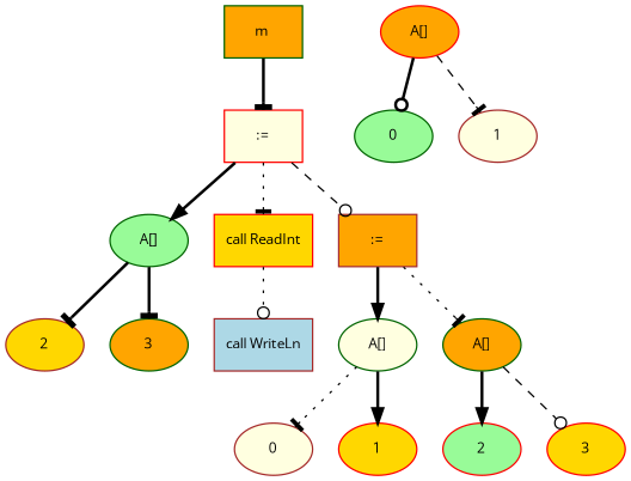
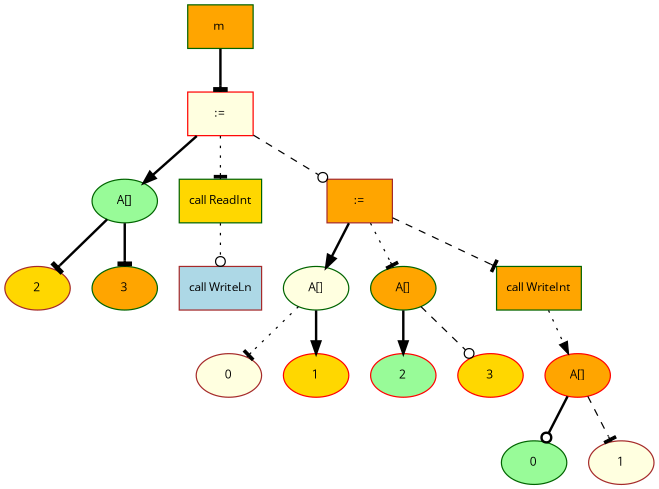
  digraph {
    fontname="Open Sans"
    fontsize=10
    node [color=darkgreen fillcolor=orange fontname="Open Sans" fontsize=10 shape=ellipse style=filled]
    edge [arrowhead=tee fontname="Open Sans" fontsize=10 style=bold]
    n1 [label="m " shape=box]
    n2 [color=red fillcolor=lightyellow label=":=" shape=box]
    n3 [fillcolor=palegreen label="A[]"]
-   n4 [color=red fillcolor=gold label="call ReadInt" shape=box]
+   n4 [fillcolor=gold label="call ReadInt" shape=box]
    n5 [color=brown label=":=" shape=box]
    n6 [color=brown fillcolor=gold label=2]
    n7 [label=3]
    n8 [color=brown fillcolor=lightblue label="call WriteLn" shape=box]
    n9 [fillcolor=lightyellow label="A[]"]
    n10 [label="A[]"]
+   n11 [label="call WriteInt" shape=box]
    n12 [color=brown fillcolor=lightyellow label=0]
    n13 [color=red fillcolor=gold label=1]
    n14 [color=red fillcolor=palegreen label=2]
    n15 [color=red fillcolor=gold label=3]
    n16 [color=red label="A[]"]
    n17 [fillcolor=palegreen label=0]
    n18 [color=brown fillcolor=lightyellow label=1]
    n1 -> n2
    n2 -> n3 [arrowhead=normal]
    n2 -> n4 [style=dotted]
    n2 -> n5 [arrowhead=odot style=dashed]
    n3 -> n6
    n3 -> n7
    n4 -> n8 [arrowhead=odot style=dotted]
    n5 -> n9 [arrowhead=normal]
    n5 -> n10 [style=dotted]
+   n5 -> n11 [style=dashed]
    n9 -> n12 [style=dotted]
    n9 -> n13 [arrowhead=normal]
    n10 -> n14 [arrowhead=normal]
    n10 -> n15 [arrowhead=odot style=dashed]
+   n11 -> n16 [arrowhead=normal style=dotted]
    n16 -> n17 [arrowhead=odot]
    n16 -> n18 [style=dashed]
  }
